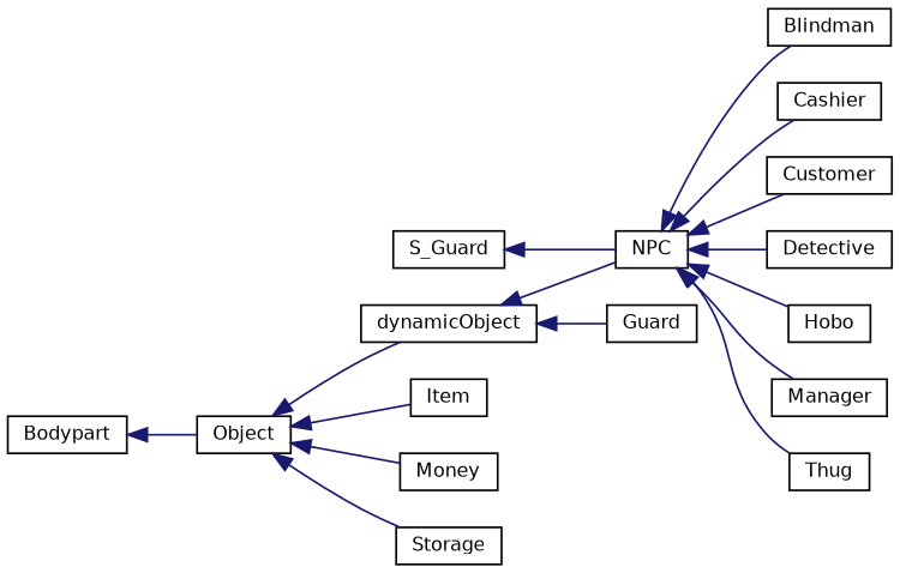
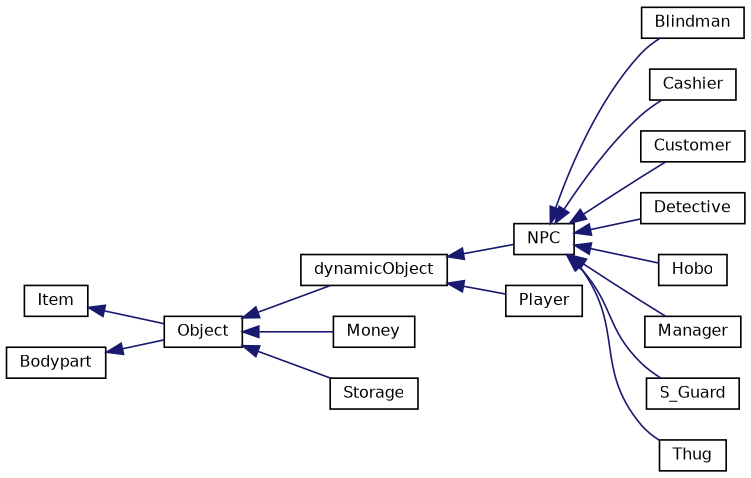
  digraph {
    fontname="DejaVu Sans"
    rankdir=LR
    node [color=black fontname="DejaVu Sans" fontsize=10 shape=record]
    edge [color=midnightblue dir=back fontname="DejaVu Sans" fontsize=10 labelfontname=Helvetica labelfontsize=10 style=solid]
    n1 [height=0.2 label=Object width=0.4]
    n2 [height=0.2 label=dynamicObject width=0.4]
    n3 [height=0.2 label=Item width=0.4]
    n4 [height=0.2 label=Money width=0.4]
    n5 [height=0.2 label=Storage width=0.4]
    n6 [height=0.2 label=Bodypart width=0.4]
    n7 [height=0.2 label=NPC width=0.4]
-   n8 [height=0.2 label=Guard width=0.4]
+   n8 [height=0.2 label=Player width=0.4]
    n9 [height=0.2 label=Blindman width=0.4]
    n10 [height=0.2 label=Cashier width=0.4]
    n11 [height=0.2 label=Customer width=0.4]
    n12 [height=0.2 label=Detective width=0.4]
    n13 [height=0.2 label=Hobo width=0.4]
    n14 [height=0.2 label=Manager width=0.4]
    n15 [height=0.2 label=S_Guard width=0.4]
    n16 [height=0.2 label=Thug width=0.4]
    n1 -> n2
-   n1 -> n3
+   n3 -> n1
    n1 -> n4
    n1 -> n5
    n2 -> n7
    n2 -> n8
    n6 -> n1
    n7 -> n9
    n7 -> n10
    n7 -> n11
    n7 -> n12
    n7 -> n13
    n7 -> n14
-   n15 -> n7
+   n7 -> n15
    n7 -> n16
  }
